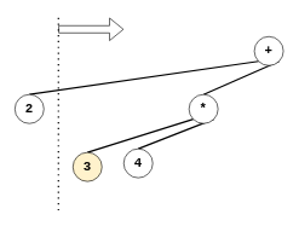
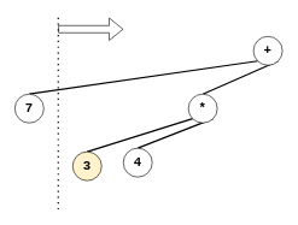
  <mxCell id="0" />
  <mxCell id="1" parent="0" />
  <mxCell id="2" style="edgeStyle=none;rounded=0;orthogonalLoop=1;jettySize=auto;html=1;entryX=0.5;entryY=0;entryDx=0;entryDy=0;exitX=0;exitY=1;exitDx=0;exitDy=0;endArrow=none;endFill=0;strokeWidth=2;" edge="1" parent="1" source="4" target="5"><mxGeometry relative="1" as="geometry"><mxPoint x="230" y="80" as="sourcePoint" /></mxGeometry></mxCell>
  <mxCell id="3" style="edgeStyle=none;rounded=0;orthogonalLoop=1;jettySize=auto;html=1;exitX=1;exitY=1;exitDx=0;exitDy=0;entryX=0.5;entryY=0;entryDx=0;entryDy=0;strokeWidth=2;endArrow=none;endFill=0;" edge="1" parent="1" source="4" target="8"><mxGeometry relative="1" as="geometry" /></mxCell>
  <mxCell id="4" value="+" style="ellipse;whiteSpace=wrap;html=1;aspect=fixed;fontFamily=Courier New;fontSize=18;fontStyle=1" vertex="1" parent="1"><mxGeometry x="350" y="50" width="40" height="40" as="geometry" /></mxCell>
- <mxCell id="5" value="2" style="ellipse;whiteSpace=wrap;html=1;aspect=fixed;fontFamily=Courier New;fontSize=18;fontStyle=1" vertex="1" parent="1"><mxGeometry x="20" y="130" width="40" height="40" as="geometry" /></mxCell>
+ <mxCell id="5" value="7" style="ellipse;whiteSpace=wrap;html=1;aspect=fixed;fontFamily=Courier New;fontSize=18;fontStyle=1" vertex="1" parent="1"><mxGeometry x="20" y="130" width="40" height="40" as="geometry" /></mxCell>
  <mxCell id="6" style="edgeStyle=none;rounded=0;orthogonalLoop=1;jettySize=auto;html=1;exitX=0;exitY=1;exitDx=0;exitDy=0;strokeWidth=2;endArrow=none;endFill=0;entryX=0.5;entryY=0;entryDx=0;entryDy=0;" edge="1" parent="1" source="8" target="9"><mxGeometry relative="1" as="geometry" /></mxCell>
  <mxCell id="7" style="edgeStyle=none;rounded=0;orthogonalLoop=1;jettySize=auto;html=1;exitX=1;exitY=1;exitDx=0;exitDy=0;entryX=0.5;entryY=0;entryDx=0;entryDy=0;strokeWidth=2;endArrow=none;endFill=0;" edge="1" parent="1" source="8" target="10"><mxGeometry relative="1" as="geometry" /></mxCell>
  <mxCell id="8" value="*" style="ellipse;whiteSpace=wrap;html=1;aspect=fixed;fontFamily=Courier New;fontSize=18;fontStyle=1" vertex="1" parent="1"><mxGeometry x="260" y="130" width="40" height="40" as="geometry" /></mxCell>
  <mxCell id="9" value="3" style="ellipse;whiteSpace=wrap;html=1;aspect=fixed;fontFamily=Courier New;fontSize=18;fontStyle=1;fillColor=#fff2cc;" vertex="1" parent="1"><mxGeometry x="100" y="210" width="40" height="40" as="geometry" /></mxCell>
  <mxCell id="10" value="4" style="ellipse;whiteSpace=wrap;html=1;aspect=fixed;fontFamily=Courier New;fontSize=18;fontStyle=1" vertex="1" parent="1"><mxGeometry x="170" y="205" width="40" height="40" as="geometry" /></mxCell>
  <mxCell id="11" value="" style="endArrow=none;dashed=1;html=1;dashPattern=1 3;strokeWidth=2;rounded=0;" edge="1" parent="1"><mxGeometry width="50" height="50" relative="1" as="geometry"><mxPoint x="80" y="290" as="sourcePoint" /><mxPoint x="80" y="20" as="targetPoint" /></mxGeometry></mxCell>
  <mxCell id="12" value="" style="shape=flexArrow;endArrow=classic;html=1;rounded=0;" edge="1" parent="1"><mxGeometry width="50" height="50" relative="1" as="geometry"><mxPoint x="80" y="40" as="sourcePoint" /><mxPoint x="170" y="40" as="targetPoint" /></mxGeometry></mxCell>
